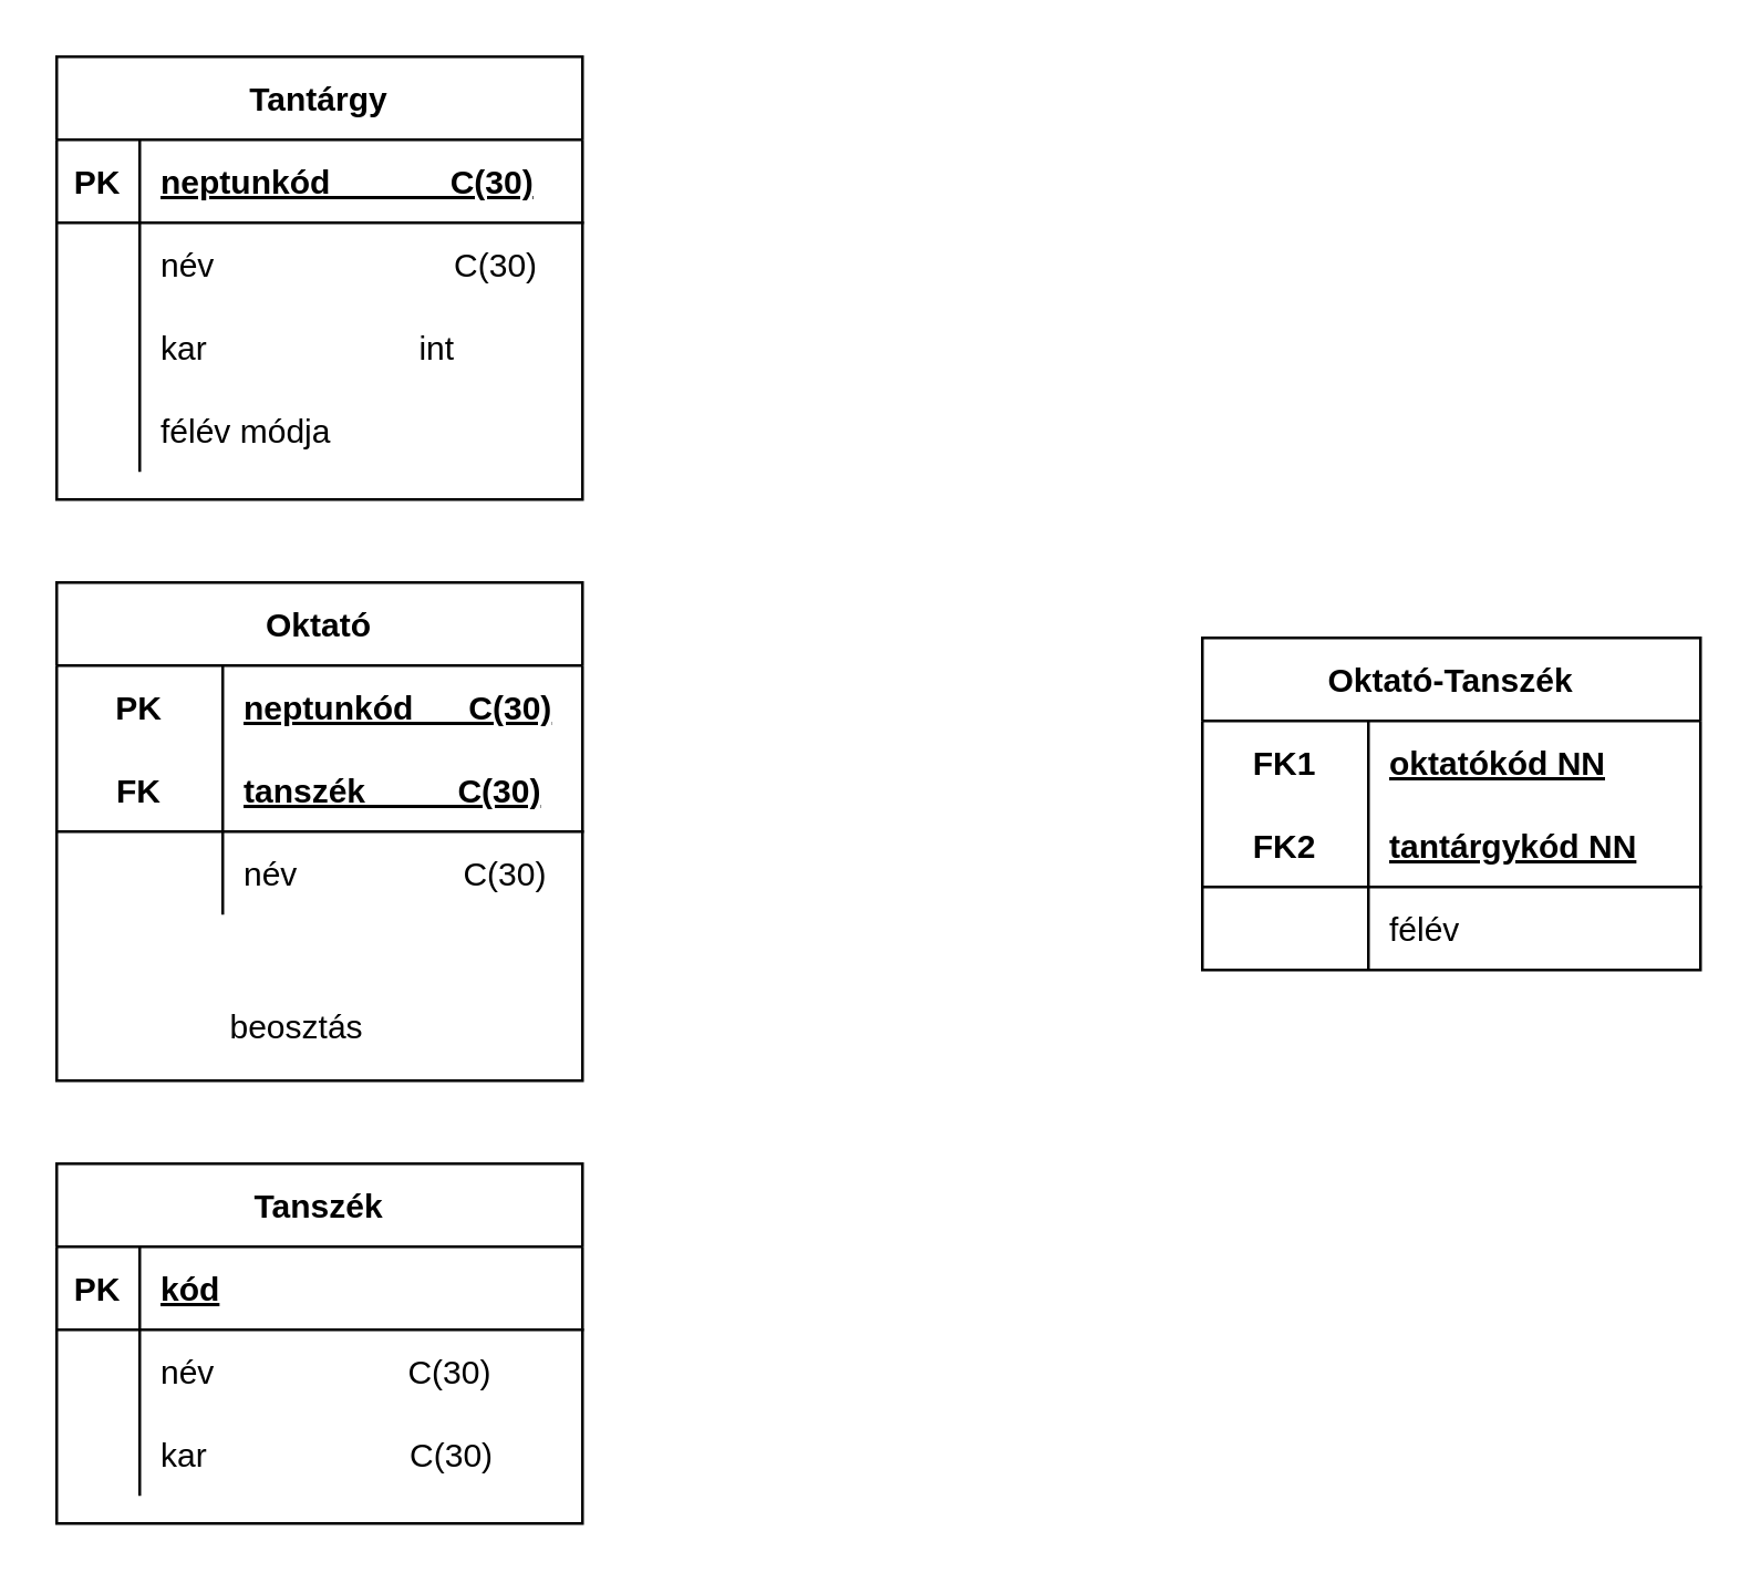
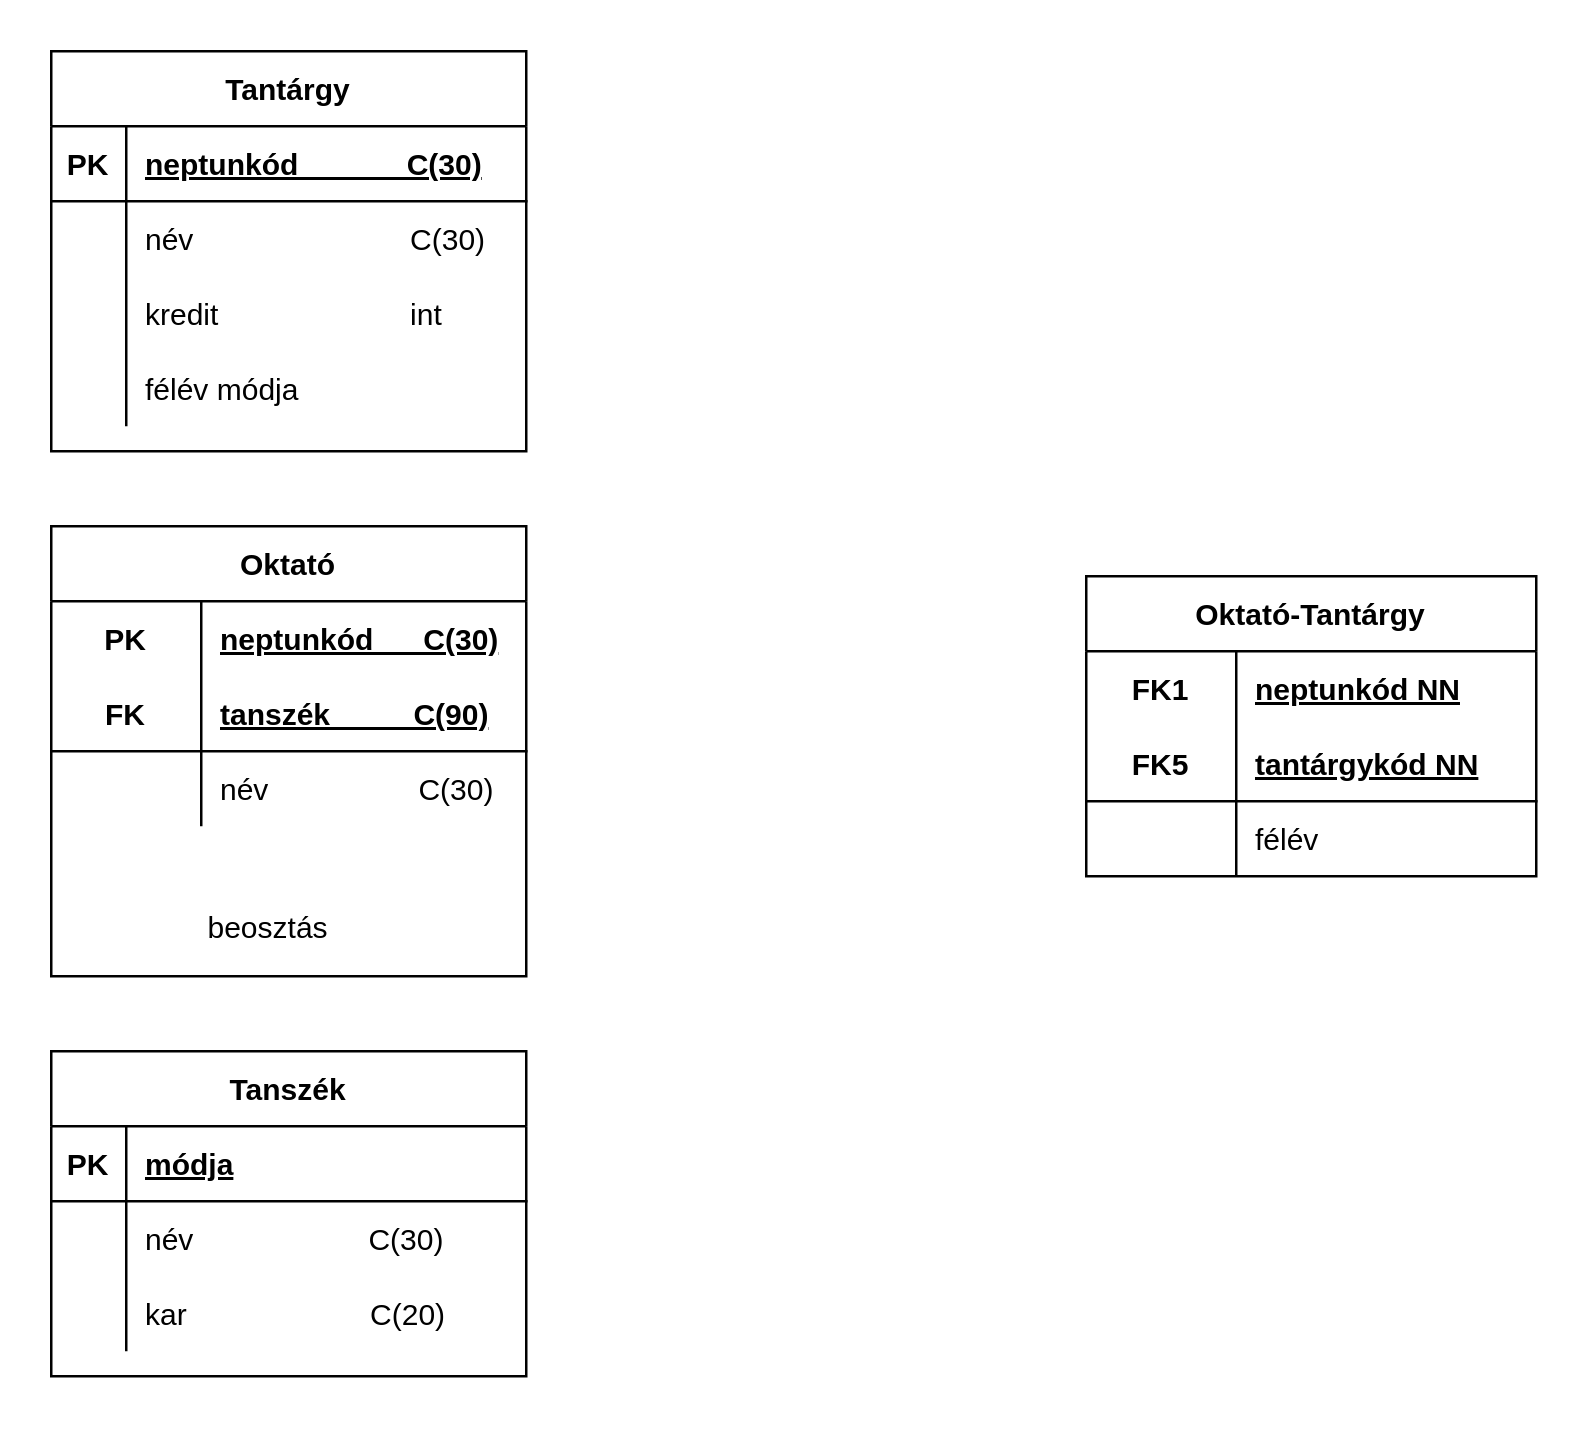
  <mxCell id="0" />
  <mxCell id="1" parent="0" />
  <mxCell id="2" value="Tanszék" style="shape=table;startSize=30;container=1;collapsible=1;childLayout=tableLayout;fixedRows=1;rowLines=0;fontStyle=1;align=center;resizeLast=1;" vertex="1" parent="1"><mxGeometry x="20" y="420" width="190" height="130" as="geometry" /></mxCell>
  <mxCell id="3" value="" style="shape=tableRow;horizontal=0;startSize=0;swimlaneHead=0;swimlaneBody=0;fillColor=none;collapsible=0;dropTarget=0;points=[[0,0.5],[1,0.5]];portConstraint=eastwest;top=0;left=0;right=0;bottom=1;" vertex="1" parent="2"><mxGeometry y="30" width="190" height="30" as="geometry" /></mxCell>
  <mxCell id="4" value="PK" style="shape=partialRectangle;connectable=0;fillColor=none;top=0;left=0;bottom=0;right=0;fontStyle=1;overflow=hidden;" vertex="1" parent="3"><mxGeometry width="30" height="30" as="geometry"><mxRectangle width="30" height="30" as="alternateBounds" /></mxGeometry></mxCell>
- <mxCell id="5" value="kód" style="shape=partialRectangle;connectable=0;fillColor=none;top=0;left=0;bottom=0;right=0;align=left;spacingLeft=6;fontStyle=5;overflow=hidden;" vertex="1" parent="3"><mxGeometry x="30" width="160" height="30" as="geometry"><mxRectangle width="160" height="30" as="alternateBounds" /></mxGeometry></mxCell>
+ <mxCell id="5" value="módja" style="shape=partialRectangle;connectable=0;fillColor=none;top=0;left=0;bottom=0;right=0;align=left;spacingLeft=6;fontStyle=5;overflow=hidden;" vertex="1" parent="3"><mxGeometry x="30" width="160" height="30" as="geometry"><mxRectangle width="160" height="30" as="alternateBounds" /></mxGeometry></mxCell>
  <mxCell id="6" value="" style="shape=tableRow;horizontal=0;startSize=0;swimlaneHead=0;swimlaneBody=0;fillColor=none;collapsible=0;dropTarget=0;points=[[0,0.5],[1,0.5]];portConstraint=eastwest;top=0;left=0;right=0;bottom=0;" vertex="1" parent="2"><mxGeometry y="60" width="190" height="30" as="geometry" /></mxCell>
  <mxCell id="7" value="" style="shape=partialRectangle;connectable=0;fillColor=none;top=0;left=0;bottom=0;right=0;editable=1;overflow=hidden;" vertex="1" parent="6"><mxGeometry width="30" height="30" as="geometry"><mxRectangle width="30" height="30" as="alternateBounds" /></mxGeometry></mxCell>
  <mxCell id="8" value="név                     C(30)" style="shape=partialRectangle;connectable=0;fillColor=none;top=0;left=0;bottom=0;right=0;align=left;spacingLeft=6;overflow=hidden;" vertex="1" parent="6"><mxGeometry x="30" width="160" height="30" as="geometry"><mxRectangle width="160" height="30" as="alternateBounds" /></mxGeometry></mxCell>
  <mxCell id="9" value="" style="shape=tableRow;horizontal=0;startSize=0;swimlaneHead=0;swimlaneBody=0;fillColor=none;collapsible=0;dropTarget=0;points=[[0,0.5],[1,0.5]];portConstraint=eastwest;top=0;left=0;right=0;bottom=0;" vertex="1" parent="2"><mxGeometry y="90" width="190" height="30" as="geometry" /></mxCell>
  <mxCell id="10" value="" style="shape=partialRectangle;connectable=0;fillColor=none;top=0;left=0;bottom=0;right=0;editable=1;overflow=hidden;" vertex="1" parent="9"><mxGeometry width="30" height="30" as="geometry"><mxRectangle width="30" height="30" as="alternateBounds" /></mxGeometry></mxCell>
- <mxCell id="11" value="kar                      C(30)" style="shape=partialRectangle;connectable=0;fillColor=none;top=0;left=0;bottom=0;right=0;align=left;spacingLeft=6;overflow=hidden;" vertex="1" parent="9"><mxGeometry x="30" width="160" height="30" as="geometry"><mxRectangle width="160" height="30" as="alternateBounds" /></mxGeometry></mxCell>
+ <mxCell id="11" value="kar                      C(20)" style="shape=partialRectangle;connectable=0;fillColor=none;top=0;left=0;bottom=0;right=0;align=left;spacingLeft=6;overflow=hidden;" vertex="1" parent="9"><mxGeometry x="30" width="160" height="30" as="geometry"><mxRectangle width="160" height="30" as="alternateBounds" /></mxGeometry></mxCell>
  <mxCell id="12" value="Oktató" style="shape=table;startSize=30;container=1;collapsible=1;childLayout=tableLayout;fixedRows=1;rowLines=0;fontStyle=1;align=center;resizeLast=1;" vertex="1" parent="1"><mxGeometry x="20" y="210" width="190" height="180" as="geometry"><mxRectangle x="240" y="740" width="80" height="30" as="alternateBounds" /></mxGeometry></mxCell>
  <mxCell id="13" value="" style="shape=tableRow;horizontal=0;startSize=0;swimlaneHead=0;swimlaneBody=0;fillColor=none;collapsible=0;dropTarget=0;points=[[0,0.5],[1,0.5]];portConstraint=eastwest;top=0;left=0;right=0;bottom=0;" vertex="1" parent="12"><mxGeometry y="30" width="190" height="30" as="geometry" /></mxCell>
  <mxCell id="14" value="PK" style="shape=partialRectangle;connectable=0;fillColor=none;top=0;left=0;bottom=0;right=0;fontStyle=1;overflow=hidden;" vertex="1" parent="13"><mxGeometry width="60" height="30" as="geometry"><mxRectangle width="60" height="30" as="alternateBounds" /></mxGeometry></mxCell>
  <mxCell id="15" value="neptunkód      C(30)" style="shape=partialRectangle;connectable=0;fillColor=none;top=0;left=0;bottom=0;right=0;align=left;spacingLeft=6;fontStyle=5;overflow=hidden;" vertex="1" parent="13"><mxGeometry x="60" width="130" height="30" as="geometry"><mxRectangle width="130" height="30" as="alternateBounds" /></mxGeometry></mxCell>
  <mxCell id="16" value="" style="shape=tableRow;horizontal=0;startSize=0;swimlaneHead=0;swimlaneBody=0;fillColor=none;collapsible=0;dropTarget=0;points=[[0,0.5],[1,0.5]];portConstraint=eastwest;top=0;left=0;right=0;bottom=1;" vertex="1" parent="12"><mxGeometry y="60" width="190" height="30" as="geometry" /></mxCell>
  <mxCell id="17" value="FK" style="shape=partialRectangle;connectable=0;fillColor=none;top=0;left=0;bottom=0;right=0;fontStyle=1;overflow=hidden;" vertex="1" parent="16"><mxGeometry width="60" height="30" as="geometry"><mxRectangle width="60" height="30" as="alternateBounds" /></mxGeometry></mxCell>
- <mxCell id="18" value="tanszék          C(30)" style="shape=partialRectangle;connectable=0;fillColor=none;top=0;left=0;bottom=0;right=0;align=left;spacingLeft=6;fontStyle=5;overflow=hidden;" vertex="1" parent="16"><mxGeometry x="60" width="130" height="30" as="geometry"><mxRectangle width="130" height="30" as="alternateBounds" /></mxGeometry></mxCell>
+ <mxCell id="18" value="tanszék          C(90)" style="shape=partialRectangle;connectable=0;fillColor=none;top=0;left=0;bottom=0;right=0;align=left;spacingLeft=6;fontStyle=5;overflow=hidden;" vertex="1" parent="16"><mxGeometry x="60" width="130" height="30" as="geometry"><mxRectangle width="130" height="30" as="alternateBounds" /></mxGeometry></mxCell>
  <mxCell id="19" value="" style="shape=tableRow;horizontal=0;startSize=0;swimlaneHead=0;swimlaneBody=0;fillColor=none;collapsible=0;dropTarget=0;points=[[0,0.5],[1,0.5]];portConstraint=eastwest;top=0;left=0;right=0;bottom=0;" vertex="1" parent="12"><mxGeometry y="90" width="190" height="30" as="geometry" /></mxCell>
  <mxCell id="20" value="" style="shape=partialRectangle;connectable=0;fillColor=none;top=0;left=0;bottom=0;right=0;editable=1;overflow=hidden;" vertex="1" parent="19"><mxGeometry width="60" height="30" as="geometry"><mxRectangle width="60" height="30" as="alternateBounds" /></mxGeometry></mxCell>
  <mxCell id="21" value="név                  C(30)" style="shape=partialRectangle;connectable=0;fillColor=none;top=0;left=0;bottom=0;right=0;align=left;spacingLeft=6;overflow=hidden;" vertex="1" parent="19"><mxGeometry x="60" width="130" height="30" as="geometry"><mxRectangle width="130" height="30" as="alternateBounds" /></mxGeometry></mxCell>
  <mxCell id="22" value="" style="shape=tableRow;horizontal=0;startSize=0;swimlaneHead=0;swimlaneBody=0;fillColor=none;collapsible=0;dropTarget=0;points=[[0,0.5],[1,0.5]];portConstraint=eastwest;top=0;left=0;right=0;bottom=0;" vertex="1" parent="1"><mxGeometry x="400" y="120" width="190" height="30" as="geometry" /></mxCell>
  <mxCell id="23" value="Tantárgy" style="shape=table;startSize=30;container=1;collapsible=1;childLayout=tableLayout;fixedRows=1;rowLines=0;fontStyle=1;align=center;resizeLast=1;" vertex="1" parent="1"><mxGeometry x="20" y="20" width="190" height="160" as="geometry" /></mxCell>
  <mxCell id="24" value="" style="shape=tableRow;horizontal=0;startSize=0;swimlaneHead=0;swimlaneBody=0;fillColor=none;collapsible=0;dropTarget=0;points=[[0,0.5],[1,0.5]];portConstraint=eastwest;top=0;left=0;right=0;bottom=1;" vertex="1" parent="23"><mxGeometry y="30" width="190" height="30" as="geometry" /></mxCell>
  <mxCell id="25" value="PK" style="shape=partialRectangle;connectable=0;fillColor=none;top=0;left=0;bottom=0;right=0;fontStyle=1;overflow=hidden;" vertex="1" parent="24"><mxGeometry width="30" height="30" as="geometry"><mxRectangle width="30" height="30" as="alternateBounds" /></mxGeometry></mxCell>
  <mxCell id="26" value="neptunkód             C(30)" style="shape=partialRectangle;connectable=0;fillColor=none;top=0;left=0;bottom=0;right=0;align=left;spacingLeft=6;fontStyle=5;overflow=hidden;" vertex="1" parent="24"><mxGeometry x="30" width="160" height="30" as="geometry"><mxRectangle width="160" height="30" as="alternateBounds" /></mxGeometry></mxCell>
  <mxCell id="27" value="" style="shape=tableRow;horizontal=0;startSize=0;swimlaneHead=0;swimlaneBody=0;fillColor=none;collapsible=0;dropTarget=0;points=[[0,0.5],[1,0.5]];portConstraint=eastwest;top=0;left=0;right=0;bottom=0;" vertex="1" parent="23"><mxGeometry y="60" width="190" height="30" as="geometry" /></mxCell>
  <mxCell id="28" value="" style="shape=partialRectangle;connectable=0;fillColor=none;top=0;left=0;bottom=0;right=0;editable=1;overflow=hidden;" vertex="1" parent="27"><mxGeometry width="30" height="30" as="geometry"><mxRectangle width="30" height="30" as="alternateBounds" /></mxGeometry></mxCell>
  <mxCell id="29" value="név                          C(30)" style="shape=partialRectangle;connectable=0;fillColor=none;top=0;left=0;bottom=0;right=0;align=left;spacingLeft=6;overflow=hidden;" vertex="1" parent="27"><mxGeometry x="30" width="160" height="30" as="geometry"><mxRectangle width="160" height="30" as="alternateBounds" /></mxGeometry></mxCell>
  <mxCell id="30" value="" style="shape=tableRow;horizontal=0;startSize=0;swimlaneHead=0;swimlaneBody=0;fillColor=none;collapsible=0;dropTarget=0;points=[[0,0.5],[1,0.5]];portConstraint=eastwest;top=0;left=0;right=0;bottom=0;" vertex="1" parent="23"><mxGeometry y="90" width="190" height="30" as="geometry" /></mxCell>
  <mxCell id="31" value="" style="shape=partialRectangle;connectable=0;fillColor=none;top=0;left=0;bottom=0;right=0;editable=1;overflow=hidden;" vertex="1" parent="30"><mxGeometry width="30" height="30" as="geometry"><mxRectangle width="30" height="30" as="alternateBounds" /></mxGeometry></mxCell>
- <mxCell id="32" value="kar                       int" style="shape=partialRectangle;connectable=0;fillColor=none;top=0;left=0;bottom=0;right=0;align=left;spacingLeft=6;overflow=hidden;" vertex="1" parent="30"><mxGeometry x="30" width="160" height="30" as="geometry"><mxRectangle width="160" height="30" as="alternateBounds" /></mxGeometry></mxCell>
+ <mxCell id="32" value="kredit                       int" style="shape=partialRectangle;connectable=0;fillColor=none;top=0;left=0;bottom=0;right=0;align=left;spacingLeft=6;overflow=hidden;" vertex="1" parent="30"><mxGeometry x="30" width="160" height="30" as="geometry"><mxRectangle width="160" height="30" as="alternateBounds" /></mxGeometry></mxCell>
  <mxCell id="33" value="" style="shape=tableRow;horizontal=0;startSize=0;swimlaneHead=0;swimlaneBody=0;fillColor=none;collapsible=0;dropTarget=0;points=[[0,0.5],[1,0.5]];portConstraint=eastwest;top=0;left=0;right=0;bottom=0;" vertex="1" parent="23"><mxGeometry y="120" width="190" height="30" as="geometry" /></mxCell>
  <mxCell id="34" value="" style="shape=partialRectangle;connectable=0;fillColor=none;top=0;left=0;bottom=0;right=0;editable=1;overflow=hidden;" vertex="1" parent="33"><mxGeometry width="30" height="30" as="geometry"><mxRectangle width="30" height="30" as="alternateBounds" /></mxGeometry></mxCell>
  <mxCell id="35" value="félév módja" style="shape=partialRectangle;connectable=0;fillColor=none;top=0;left=0;bottom=0;right=0;align=left;spacingLeft=6;overflow=hidden;" vertex="1" parent="33"><mxGeometry x="30" width="160" height="30" as="geometry"><mxRectangle width="160" height="30" as="alternateBounds" /></mxGeometry></mxCell>
  <mxCell id="36" value="beosztás" style="shape=partialRectangle;connectable=0;fillColor=none;top=0;left=0;bottom=0;right=0;align=left;spacingLeft=6;overflow=hidden;" vertex="1" parent="1"><mxGeometry x="75" y="355" width="130" height="30" as="geometry"><mxRectangle width="130" height="30" as="alternateBounds" /></mxGeometry></mxCell>
- <mxCell id="37" value="Oktató-Tanszék" style="shape=table;startSize=30;container=1;collapsible=1;childLayout=tableLayout;fixedRows=1;rowLines=0;fontStyle=1;align=center;resizeLast=1;" vertex="1" parent="1"><mxGeometry x="434" y="230" width="180" height="120" as="geometry" /></mxCell>
+ <mxCell id="37" value="Oktató-Tantárgy" style="shape=table;startSize=30;container=1;collapsible=1;childLayout=tableLayout;fixedRows=1;rowLines=0;fontStyle=1;align=center;resizeLast=1;" vertex="1" parent="1"><mxGeometry x="434" y="230" width="180" height="120" as="geometry" /></mxCell>
  <mxCell id="38" value="" style="shape=tableRow;horizontal=0;startSize=0;swimlaneHead=0;swimlaneBody=0;fillColor=none;collapsible=0;dropTarget=0;points=[[0,0.5],[1,0.5]];portConstraint=eastwest;top=0;left=0;right=0;bottom=0;" vertex="1" parent="37"><mxGeometry y="30" width="180" height="30" as="geometry" /></mxCell>
  <mxCell id="39" value="FK1" style="shape=partialRectangle;connectable=0;fillColor=none;top=0;left=0;bottom=0;right=0;fontStyle=1;overflow=hidden;" vertex="1" parent="38"><mxGeometry width="60" height="30" as="geometry"><mxRectangle width="60" height="30" as="alternateBounds" /></mxGeometry></mxCell>
- <mxCell id="40" value="oktatókód NN" style="shape=partialRectangle;connectable=0;fillColor=none;top=0;left=0;bottom=0;right=0;align=left;spacingLeft=6;fontStyle=5;overflow=hidden;" vertex="1" parent="38"><mxGeometry x="60" width="120" height="30" as="geometry"><mxRectangle width="120" height="30" as="alternateBounds" /></mxGeometry></mxCell>
+ <mxCell id="40" value="neptunkód NN" style="shape=partialRectangle;connectable=0;fillColor=none;top=0;left=0;bottom=0;right=0;align=left;spacingLeft=6;fontStyle=5;overflow=hidden;" vertex="1" parent="38"><mxGeometry x="60" width="120" height="30" as="geometry"><mxRectangle width="120" height="30" as="alternateBounds" /></mxGeometry></mxCell>
  <mxCell id="41" value="" style="shape=tableRow;horizontal=0;startSize=0;swimlaneHead=0;swimlaneBody=0;fillColor=none;collapsible=0;dropTarget=0;points=[[0,0.5],[1,0.5]];portConstraint=eastwest;top=0;left=0;right=0;bottom=1;" vertex="1" parent="37"><mxGeometry y="60" width="180" height="30" as="geometry" /></mxCell>
- <mxCell id="42" value="FK2" style="shape=partialRectangle;connectable=0;fillColor=none;top=0;left=0;bottom=0;right=0;fontStyle=1;overflow=hidden;" vertex="1" parent="41"><mxGeometry width="60" height="30" as="geometry"><mxRectangle width="60" height="30" as="alternateBounds" /></mxGeometry></mxCell>
+ <mxCell id="42" value="FK5" style="shape=partialRectangle;connectable=0;fillColor=none;top=0;left=0;bottom=0;right=0;fontStyle=1;overflow=hidden;" vertex="1" parent="41"><mxGeometry width="60" height="30" as="geometry"><mxRectangle width="60" height="30" as="alternateBounds" /></mxGeometry></mxCell>
  <mxCell id="43" value="tantárgykód NN" style="shape=partialRectangle;connectable=0;fillColor=none;top=0;left=0;bottom=0;right=0;align=left;spacingLeft=6;fontStyle=5;overflow=hidden;" vertex="1" parent="41"><mxGeometry x="60" width="120" height="30" as="geometry"><mxRectangle width="120" height="30" as="alternateBounds" /></mxGeometry></mxCell>
  <mxCell id="44" value="" style="shape=tableRow;horizontal=0;startSize=0;swimlaneHead=0;swimlaneBody=0;fillColor=none;collapsible=0;dropTarget=0;points=[[0,0.5],[1,0.5]];portConstraint=eastwest;top=0;left=0;right=0;bottom=0;" vertex="1" parent="37"><mxGeometry y="90" width="180" height="30" as="geometry" /></mxCell>
  <mxCell id="45" value="" style="shape=partialRectangle;connectable=0;fillColor=none;top=0;left=0;bottom=0;right=0;editable=1;overflow=hidden;" vertex="1" parent="44"><mxGeometry width="60" height="30" as="geometry"><mxRectangle width="60" height="30" as="alternateBounds" /></mxGeometry></mxCell>
  <mxCell id="46" value="félév" style="shape=partialRectangle;connectable=0;fillColor=none;top=0;left=0;bottom=0;right=0;align=left;spacingLeft=6;overflow=hidden;" vertex="1" parent="44"><mxGeometry x="60" width="120" height="30" as="geometry"><mxRectangle width="120" height="30" as="alternateBounds" /></mxGeometry></mxCell>
